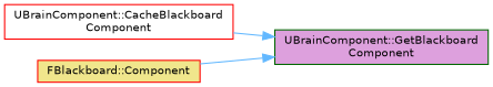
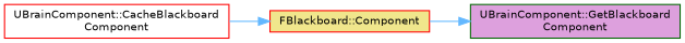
  digraph {
    rankdir=RL
    node [color=red fontname=Helvetica fontsize=10 shape=box style=filled]
    edge [color=steelblue1 dir=back fontname=Helvetica fontsize=10 labelfontname=Helvetica labelfontsize=10 style=solid]
    n1 [color=darkgreen fillcolor=plum fontcolor=black height=0.2 label="UBrainComponent::GetBlackboard\lComponent" width=0.4]
    n2 [fillcolor=white height=0.2 label="UBrainComponent::CacheBlackboard\lComponent" width=0.4]
    n3 [fillcolor=khaki height=0.2 label="FBlackboard::Component" width=0.4]
-   n1 -> n2
+   n3 -> n2
    n1 -> n3
  }
